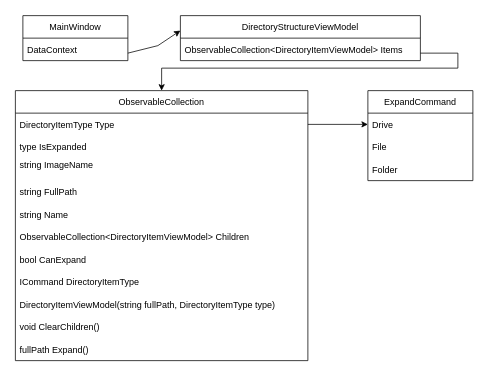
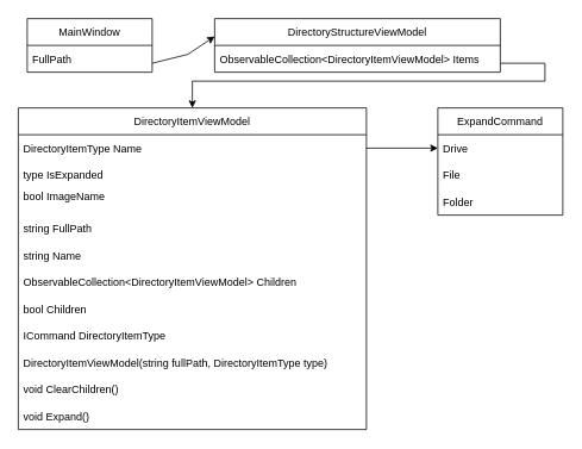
  <mxCell id="0" />
  <mxCell id="1" parent="0" />
  <mxCell id="2" value="MainWindow" style="swimlane;fontStyle=0;childLayout=stackLayout;horizontal=1;startSize=30;horizontalStack=0;resizeParent=1;resizeParentMax=0;resizeLast=0;collapsible=1;marginBottom=0;" vertex="1" parent="1"><mxGeometry x="30" y="20" width="140" height="60" as="geometry" /></mxCell>
- <mxCell id="3" value="DataContext" style="text;strokeColor=none;fillColor=none;align=left;verticalAlign=middle;spacingLeft=4;spacingRight=4;overflow=hidden;points=[[0,0.5],[1,0.5]];portConstraint=eastwest;rotatable=0;" vertex="1" parent="2"><mxGeometry y="30" width="140" height="30" as="geometry" /></mxCell>
+ <mxCell id="3" value="FullPath" style="text;strokeColor=none;fillColor=none;align=left;verticalAlign=middle;spacingLeft=4;spacingRight=4;overflow=hidden;points=[[0,0.5],[1,0.5]];portConstraint=eastwest;rotatable=0;" vertex="1" parent="2"><mxGeometry y="30" width="140" height="30" as="geometry" /></mxCell>
  <mxCell id="4" value="" style="endArrow=classic;html=1;rounded=0;" edge="1" parent="1"><mxGeometry width="50" height="50" relative="1" as="geometry"><mxPoint x="170" y="70" as="sourcePoint" /><mxPoint x="240" y="40" as="targetPoint" /><Array as="points"><mxPoint x="210" y="60" /></Array></mxGeometry></mxCell>
  <mxCell id="5" value="DirectoryStructureViewModel" style="swimlane;fontStyle=0;childLayout=stackLayout;horizontal=1;startSize=30;horizontalStack=0;resizeParent=1;resizeParentMax=0;resizeLast=0;collapsible=1;marginBottom=0;" vertex="1" parent="1"><mxGeometry x="240" y="20" width="320" height="60" as="geometry" /></mxCell>
  <mxCell id="6" value="ObservableCollection&lt;DirectoryItemViewModel&gt; Items" style="text;strokeColor=none;fillColor=none;align=left;verticalAlign=middle;spacingLeft=4;spacingRight=4;overflow=hidden;points=[[0,0.5],[1,0.5]];portConstraint=eastwest;rotatable=0;" vertex="1" parent="5"><mxGeometry y="30" width="320" height="30" as="geometry" /></mxCell>
- <mxCell id="7" value="ObservableCollection" style="swimlane;fontStyle=0;childLayout=stackLayout;horizontal=1;startSize=30;horizontalStack=0;resizeParent=1;resizeParentMax=0;resizeLast=0;collapsible=1;marginBottom=0;" vertex="1" parent="1"><mxGeometry x="20" y="120" width="390" height="360" as="geometry"><mxRectangle x="240" y="170" width="170" height="30" as="alternateBounds" /></mxGeometry></mxCell>
- <mxCell id="8" value="DirectoryItemType Type" style="text;strokeColor=none;fillColor=none;align=left;verticalAlign=middle;spacingLeft=4;spacingRight=4;overflow=hidden;points=[[0,0.5],[1,0.5]];portConstraint=eastwest;rotatable=0;" vertex="1" parent="7"><mxGeometry y="30" width="390" height="30" as="geometry" /></mxCell>
+ <mxCell id="7" value="DirectoryItemViewModel" style="swimlane;fontStyle=0;childLayout=stackLayout;horizontal=1;startSize=30;horizontalStack=0;resizeParent=1;resizeParentMax=0;resizeLast=0;collapsible=1;marginBottom=0;" vertex="1" parent="1"><mxGeometry x="20" y="120" width="390" height="360" as="geometry"><mxRectangle x="240" y="170" width="170" height="30" as="alternateBounds" /></mxGeometry></mxCell>
+ <mxCell id="8" value="DirectoryItemType Name" style="text;strokeColor=none;fillColor=none;align=left;verticalAlign=middle;spacingLeft=4;spacingRight=4;overflow=hidden;points=[[0,0.5],[1,0.5]];portConstraint=eastwest;rotatable=0;" vertex="1" parent="7"><mxGeometry y="30" width="390" height="30" as="geometry" /></mxCell>
  <mxCell id="9" value="type IsExpanded" style="text;strokeColor=none;fillColor=none;align=left;verticalAlign=middle;spacingLeft=4;spacingRight=4;overflow=hidden;points=[[0,0.5],[1,0.5]];portConstraint=eastwest;rotatable=0;" vertex="1" parent="7"><mxGeometry y="60" width="390" height="30" as="geometry" /></mxCell>
- <mxCell id="10" value="string ImageName&#10;" style="text;strokeColor=none;fillColor=none;align=left;verticalAlign=middle;spacingLeft=4;spacingRight=4;overflow=hidden;points=[[0,0.5],[1,0.5]];portConstraint=eastwest;rotatable=0;" vertex="1" parent="7"><mxGeometry y="90" width="390" height="30" as="geometry" /></mxCell>
+ <mxCell id="10" value="bool ImageName&#10;" style="text;strokeColor=none;fillColor=none;align=left;verticalAlign=middle;spacingLeft=4;spacingRight=4;overflow=hidden;points=[[0,0.5],[1,0.5]];portConstraint=eastwest;rotatable=0;" vertex="1" parent="7"><mxGeometry y="90" width="390" height="30" as="geometry" /></mxCell>
  <mxCell id="11" value="string FullPath" style="text;strokeColor=none;fillColor=none;align=left;verticalAlign=middle;spacingLeft=4;spacingRight=4;overflow=hidden;points=[[0,0.5],[1,0.5]];portConstraint=eastwest;rotatable=0;" vertex="1" parent="7"><mxGeometry y="120" width="390" height="30" as="geometry" /></mxCell>
  <mxCell id="12" value="string Name" style="text;strokeColor=none;fillColor=none;align=left;verticalAlign=middle;spacingLeft=4;spacingRight=4;overflow=hidden;points=[[0,0.5],[1,0.5]];portConstraint=eastwest;rotatable=0;" vertex="1" parent="7"><mxGeometry y="150" width="390" height="30" as="geometry" /></mxCell>
  <mxCell id="13" value="ObservableCollection&lt;DirectoryItemViewModel&gt; Children" style="text;strokeColor=none;fillColor=none;align=left;verticalAlign=middle;spacingLeft=4;spacingRight=4;overflow=hidden;points=[[0,0.5],[1,0.5]];portConstraint=eastwest;rotatable=0;" vertex="1" parent="7"><mxGeometry y="180" width="390" height="30" as="geometry" /></mxCell>
- <mxCell id="14" value="bool CanExpand" style="text;strokeColor=none;fillColor=none;align=left;verticalAlign=middle;spacingLeft=4;spacingRight=4;overflow=hidden;points=[[0,0.5],[1,0.5]];portConstraint=eastwest;rotatable=0;" vertex="1" parent="7"><mxGeometry y="210" width="390" height="30" as="geometry" /></mxCell>
+ <mxCell id="14" value="bool Children" style="text;strokeColor=none;fillColor=none;align=left;verticalAlign=middle;spacingLeft=4;spacingRight=4;overflow=hidden;points=[[0,0.5],[1,0.5]];portConstraint=eastwest;rotatable=0;" vertex="1" parent="7"><mxGeometry y="210" width="390" height="30" as="geometry" /></mxCell>
  <mxCell id="15" value="ICommand DirectoryItemType" style="text;strokeColor=none;fillColor=none;align=left;verticalAlign=middle;spacingLeft=4;spacingRight=4;overflow=hidden;points=[[0,0.5],[1,0.5]];portConstraint=eastwest;rotatable=0;" vertex="1" parent="7"><mxGeometry y="240" width="390" height="30" as="geometry" /></mxCell>
  <mxCell id="16" value="DirectoryItemViewModel(string fullPath, DirectoryItemType type)" style="text;strokeColor=none;fillColor=none;align=left;verticalAlign=middle;spacingLeft=4;spacingRight=4;overflow=hidden;points=[[0,0.5],[1,0.5]];portConstraint=eastwest;rotatable=0;" vertex="1" parent="7"><mxGeometry y="270" width="390" height="30" as="geometry" /></mxCell>
  <mxCell id="17" value="void ClearChildren()" style="text;strokeColor=none;fillColor=none;align=left;verticalAlign=middle;spacingLeft=4;spacingRight=4;overflow=hidden;points=[[0,0.5],[1,0.5]];portConstraint=eastwest;rotatable=0;" vertex="1" parent="7"><mxGeometry y="300" width="390" height="30" as="geometry" /></mxCell>
- <mxCell id="18" value="fullPath Expand()" style="text;strokeColor=none;fillColor=none;align=left;verticalAlign=middle;spacingLeft=4;spacingRight=4;overflow=hidden;points=[[0,0.5],[1,0.5]];portConstraint=eastwest;rotatable=0;" vertex="1" parent="7"><mxGeometry y="330" width="390" height="30" as="geometry" /></mxCell>
+ <mxCell id="18" value="void Expand()" style="text;strokeColor=none;fillColor=none;align=left;verticalAlign=middle;spacingLeft=4;spacingRight=4;overflow=hidden;points=[[0,0.5],[1,0.5]];portConstraint=eastwest;rotatable=0;" vertex="1" parent="7"><mxGeometry y="330" width="390" height="30" as="geometry" /></mxCell>
  <mxCell id="19" value="" style="endArrow=classic;html=1;rounded=0;entryX=0.5;entryY=0;entryDx=0;entryDy=0;" edge="1" parent="1" target="7"><mxGeometry width="50" height="50" relative="1" as="geometry"><mxPoint x="560" y="70" as="sourcePoint" /><mxPoint x="610" y="20" as="targetPoint" /><Array as="points"><mxPoint x="610" y="70" /><mxPoint x="610" y="90" /><mxPoint x="215" y="90" /></Array></mxGeometry></mxCell>
  <mxCell id="20" value="ExpandCommand" style="swimlane;fontStyle=0;childLayout=stackLayout;horizontal=1;startSize=30;horizontalStack=0;resizeParent=1;resizeParentMax=0;resizeLast=0;collapsible=1;marginBottom=0;" vertex="1" parent="1"><mxGeometry x="490" y="120" width="140" height="120" as="geometry" /></mxCell>
  <mxCell id="21" value="Drive" style="text;strokeColor=none;fillColor=none;align=left;verticalAlign=middle;spacingLeft=4;spacingRight=4;overflow=hidden;points=[[0,0.5],[1,0.5]];portConstraint=eastwest;rotatable=0;" vertex="1" parent="20"><mxGeometry y="30" width="140" height="30" as="geometry" /></mxCell>
  <mxCell id="22" value="File" style="text;strokeColor=none;fillColor=none;align=left;verticalAlign=middle;spacingLeft=4;spacingRight=4;overflow=hidden;points=[[0,0.5],[1,0.5]];portConstraint=eastwest;rotatable=0;" vertex="1" parent="20"><mxGeometry y="60" width="140" height="30" as="geometry" /></mxCell>
  <mxCell id="23" value="Folder" style="text;strokeColor=none;fillColor=none;align=left;verticalAlign=middle;spacingLeft=4;spacingRight=4;overflow=hidden;points=[[0,0.5],[1,0.5]];portConstraint=eastwest;rotatable=0;" vertex="1" parent="20"><mxGeometry y="90" width="140" height="30" as="geometry" /></mxCell>
  <mxCell id="24" value="" style="endArrow=classic;html=1;rounded=0;" edge="1" parent="1" source="8"><mxGeometry width="50" height="50" relative="1" as="geometry"><mxPoint x="400" y="280" as="sourcePoint" /><mxPoint x="490" y="165" as="targetPoint" /><Array as="points" /></mxGeometry></mxCell>
